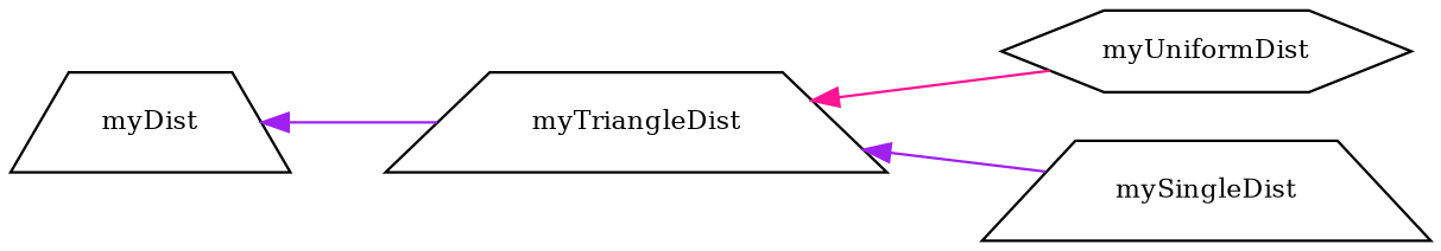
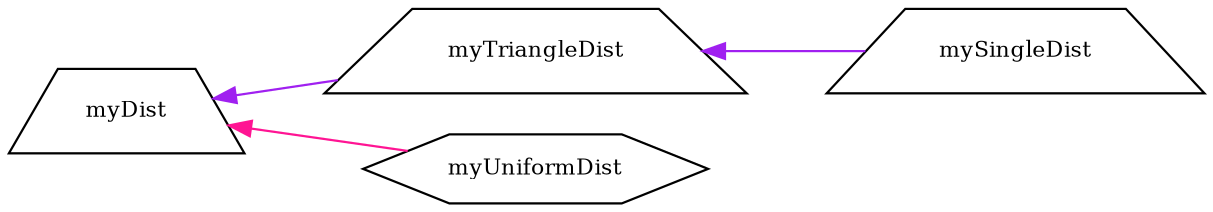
  digraph {
    fontname="DejaVu Serif"
    rankdir=LR
    node [color=black fillcolor=white fontname="DejaVu Serif" fontsize=10 shape=trapezium style=filled]
    edge [color=purple dir=back fontname="DejaVu Serif" fontsize=10 labelfontname=Helvetica labelfontsize=10 style=solid]
    n1 [height=0.2 label=myDist width=0.4]
    n2 [height=0.2 label=myTriangleDist width=0.4]
    n3 [height=0.2 label=myUniformDist shape=hexagon width=0.4]
    n4 [height=0.2 label=mySingleDist width=0.4]
    n1 -> n2
-   n2 -> n3 [color=deeppink]
+   n1 -> n3 [color=deeppink]
    n2 -> n4
  }
